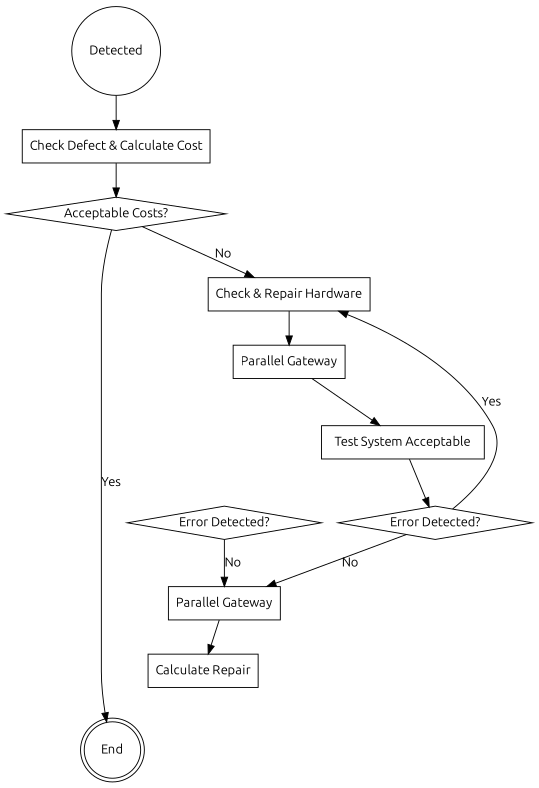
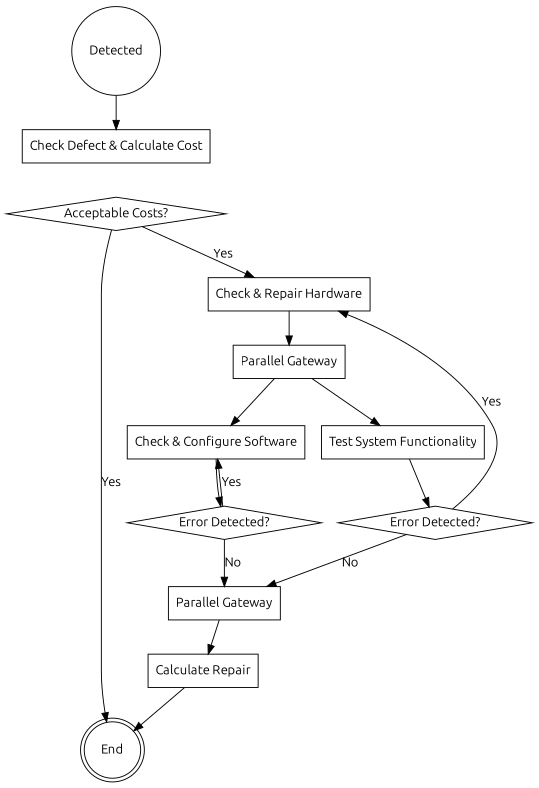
  digraph {
    fontname=Ubuntu
    rankdir=TB
    node [fontname=Ubuntu shape=box]
    edge [fontname=Ubuntu]
    n1 [label=Detected shape=circle]
    "Check Defect & Calculate Cost"
    n3 [label="Acceptable Costs?" shape=diamond]
    End [shape=doublecircle]
    "Check & Repair Hardware"
    n6 [label="Parallel Gateway"]
    n7 [label="Error Detected?" shape=diamond]
    n8 [label="Parallel Gateway"]
    n9 [label="Calculate Repair"]
    n10 [label="Error Detected?" shape=diamond]
-   "Test System Functionality" [label="Test System Acceptable"]
+   "Check & Configure Software"
+   "Test System Functionality"
    n1 -> "Check Defect & Calculate Cost"
-   "Check Defect & Calculate Cost" -> n3
    n3 -> End [label=Yes]
-   n3 -> "Check & Repair Hardware" [label=No]
+   n3 -> "Check & Repair Hardware" [label=Yes]
    "Check & Repair Hardware" -> n6
+   n6 -> "Check & Configure Software"
    n6 -> "Test System Functionality"
    n7 -> "Check & Repair Hardware" [label=Yes]
    n7 -> n8 [label=No]
    n8 -> n9
+   n9 -> End
    n10 -> n8 [label=No]
+   n10 -> "Check & Configure Software" [label=Yes]
+   "Check & Configure Software" -> n10
    "Test System Functionality" -> n7
  }
